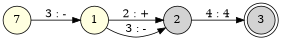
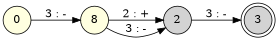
  digraph {
    rankdir=LR
    node [fillcolor=lightyellow shape=circle style=filled]
-   0 [label=7]
+   0
    3 [fillcolor=lightgrey shape=doublecircle]
-   1
+   1 [label=8]
    2 [fillcolor=lightgrey]
    subgraph sub_1 {
      rank=same
      0
    }
    subgraph sub_2 {
      rank=min
      0
    }
    subgraph sub_3 {
      rank=same
      3
    }
    subgraph sub_4 {
      rank=max
      3
    }
    0 -> 1 [label="3 : -"]
    1 -> 2 [label="2 : +"]
    1 -> 2 [label="3 : -"]
-   2 -> 3 [label="4 : 4"]
+   2 -> 3 [label="3 : -"]
  }
